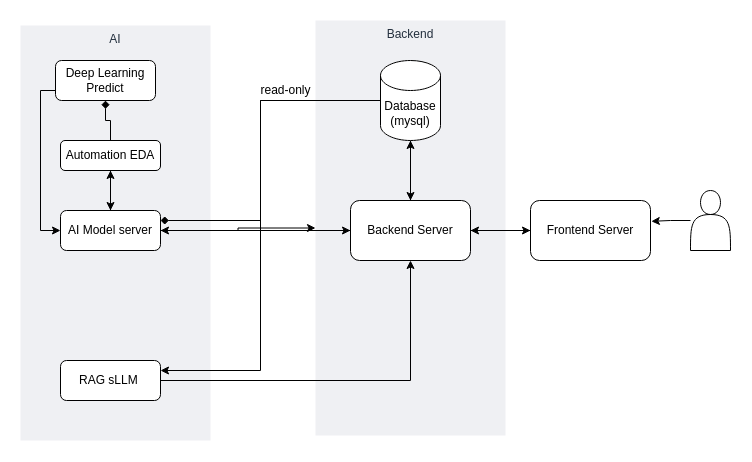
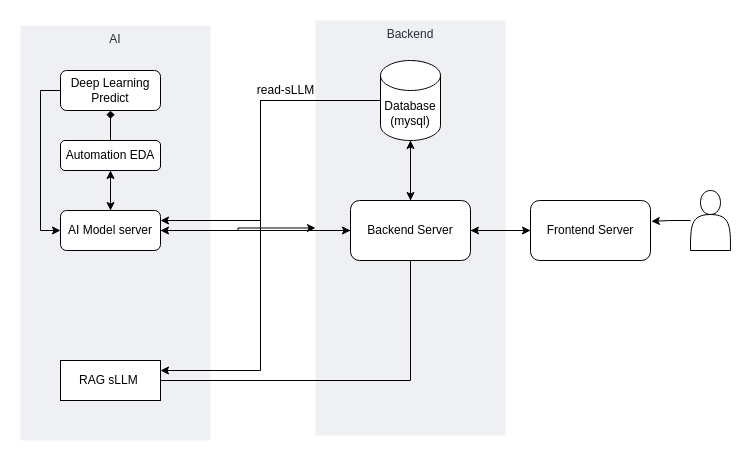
  <mxCell id="0" />
  <mxCell id="1" parent="0" />
  <mxCell id="2" value="Backend" style="fillColor=#EFF0F3;strokeColor=none;dashed=0;verticalAlign=top;fontStyle=0;fontColor=#232F3D;whiteSpace=wrap;html=1;" vertex="1" parent="1"><mxGeometry x="315" y="20" width="190" height="415" as="geometry" /></mxCell>
  <mxCell id="3" value="AI" style="fillColor=#EFF0F3;strokeColor=none;dashed=0;verticalAlign=top;fontStyle=0;fontColor=#232F3D;whiteSpace=wrap;html=1;" vertex="1" parent="1"><mxGeometry x="20" y="25" width="190" height="415" as="geometry" /></mxCell>
  <mxCell id="4" style="edgeStyle=orthogonalEdgeStyle;rounded=0;orthogonalLoop=1;jettySize=auto;html=1;entryX=1;entryY=0.5;entryDx=0;entryDy=0;" edge="1" parent="1" source="6" target="18"><mxGeometry relative="1" as="geometry" /></mxCell>
  <mxCell id="5" style="edgeStyle=orthogonalEdgeStyle;rounded=0;orthogonalLoop=1;jettySize=auto;html=1;entryX=0;entryY=0.5;entryDx=0;entryDy=0;" edge="1" parent="1" source="6" target="24"><mxGeometry relative="1" as="geometry" /></mxCell>
  <mxCell id="6" value="Backend Server" style="rounded=1;whiteSpace=wrap;html=1;" vertex="1" parent="1"><mxGeometry x="350" y="200" width="120" height="60" as="geometry" /></mxCell>
  <mxCell id="7" style="edgeStyle=orthogonalEdgeStyle;rounded=0;orthogonalLoop=1;jettySize=auto;html=1;" edge="1" parent="1" source="10" target="6"><mxGeometry relative="1" as="geometry" /></mxCell>
- <mxCell id="8" style="edgeStyle=orthogonalEdgeStyle;rounded=0;orthogonalLoop=1;jettySize=auto;html=1;entryX=1;entryY=0.25;entryDx=0;entryDy=0;endArrow=diamond;" edge="1" parent="1" source="10" target="18"><mxGeometry relative="1" as="geometry"><Array as="points"><mxPoint x="260" y="100" /><mxPoint x="260" y="220" /></Array></mxGeometry></mxCell>
+ <mxCell id="8" style="edgeStyle=orthogonalEdgeStyle;rounded=0;orthogonalLoop=1;jettySize=auto;html=1;entryX=1;entryY=0.25;entryDx=0;entryDy=0;" edge="1" parent="1" source="10" target="18"><mxGeometry relative="1" as="geometry"><Array as="points"><mxPoint x="260" y="100" /><mxPoint x="260" y="220" /></Array></mxGeometry></mxCell>
  <mxCell id="9" style="edgeStyle=orthogonalEdgeStyle;rounded=0;orthogonalLoop=1;jettySize=auto;html=1;entryX=1;entryY=0.25;entryDx=0;entryDy=0;" edge="1" parent="1" source="10" target="12"><mxGeometry relative="1" as="geometry"><Array as="points"><mxPoint x="260" y="100" /><mxPoint x="260" y="370" /></Array></mxGeometry></mxCell>
  <mxCell id="10" value="Database&lt;div&gt;(mysql)&lt;/div&gt;" style="shape=cylinder3;whiteSpace=wrap;html=1;boundedLbl=1;backgroundOutline=1;size=15;" vertex="1" parent="1"><mxGeometry x="380" y="60" width="60" height="80" as="geometry" /></mxCell>
- <mxCell id="11" style="edgeStyle=orthogonalEdgeStyle;rounded=0;orthogonalLoop=1;jettySize=auto;html=1;entryX=0.5;entryY=1;entryDx=0;entryDy=0;" edge="1" parent="1" source="12" target="6"><mxGeometry relative="1" as="geometry" /></mxCell>
- <mxCell id="12" value="RAG sLLM&amp;nbsp;" style="rounded=1;whiteSpace=wrap;html=1;" vertex="1" parent="1"><mxGeometry x="60" y="360" width="100" height="40" as="geometry" /></mxCell>
+ <mxCell id="11" style="edgeStyle=orthogonalEdgeStyle;rounded=0;orthogonalLoop=1;jettySize=auto;html=1;entryX=0.5;entryY=1;entryDx=0;entryDy=0;endArrow=none;" edge="1" parent="1" source="12" target="6"><mxGeometry relative="1" as="geometry" /></mxCell>
+ <mxCell id="12" value="RAG sLLM&amp;nbsp;" style="whiteSpace=wrap;html=1;rounded=0;" vertex="1" parent="1"><mxGeometry x="60" y="360" width="100" height="40" as="geometry" /></mxCell>
  <mxCell id="13" style="edgeStyle=orthogonalEdgeStyle;rounded=0;orthogonalLoop=1;jettySize=auto;html=1;entryX=0;entryY=0.5;entryDx=0;entryDy=0;" edge="1" parent="1" source="14" target="18"><mxGeometry relative="1" as="geometry"><Array as="points"><mxPoint x="40" y="90" /><mxPoint x="40" y="230" /></Array></mxGeometry></mxCell>
- <mxCell id="14" value="&lt;div&gt;&lt;br&gt;&lt;/div&gt;Deep Learning Predict&lt;div&gt;&lt;br&gt;&lt;/div&gt;" style="rounded=1;whiteSpace=wrap;html=1;" vertex="1" parent="1"><mxGeometry x="55" y="60" width="100" height="40" as="geometry" /></mxCell>
+ <mxCell id="14" value="&lt;div&gt;&lt;br&gt;&lt;/div&gt;Deep Learning Predict&lt;div&gt;&lt;br&gt;&lt;/div&gt;" style="rounded=1;whiteSpace=wrap;html=1;" vertex="1" parent="1"><mxGeometry x="60" y="70" width="100" height="40" as="geometry" /></mxCell>
  <mxCell id="15" style="edgeStyle=orthogonalEdgeStyle;rounded=0;orthogonalLoop=1;jettySize=auto;html=1;" edge="1" parent="1" source="18" target="2"><mxGeometry relative="1" as="geometry" /></mxCell>
  <mxCell id="16" style="edgeStyle=orthogonalEdgeStyle;rounded=0;orthogonalLoop=1;jettySize=auto;html=1;entryX=0.5;entryY=1;entryDx=0;entryDy=0;" edge="1" parent="1" source="18" target="22"><mxGeometry relative="1" as="geometry" /></mxCell>
  <mxCell id="17" style="edgeStyle=orthogonalEdgeStyle;rounded=0;orthogonalLoop=1;jettySize=auto;html=1;" edge="1" parent="1" source="18" target="6"><mxGeometry relative="1" as="geometry" /></mxCell>
  <mxCell id="18" value="AI Model server" style="rounded=1;whiteSpace=wrap;html=1;" vertex="1" parent="1"><mxGeometry x="60" y="210" width="100" height="40" as="geometry" /></mxCell>
  <mxCell id="19" style="edgeStyle=orthogonalEdgeStyle;rounded=0;orthogonalLoop=1;jettySize=auto;html=1;entryX=0.5;entryY=1;entryDx=0;entryDy=0;entryPerimeter=0;" edge="1" parent="1" source="6" target="10"><mxGeometry relative="1" as="geometry" /></mxCell>
  <mxCell id="20" style="edgeStyle=orthogonalEdgeStyle;rounded=0;orthogonalLoop=1;jettySize=auto;html=1;entryX=0.5;entryY=1;entryDx=0;entryDy=0;endArrow=diamond;" edge="1" parent="1" source="22" target="14"><mxGeometry relative="1" as="geometry" /></mxCell>
  <mxCell id="21" style="edgeStyle=orthogonalEdgeStyle;rounded=0;orthogonalLoop=1;jettySize=auto;html=1;" edge="1" parent="1" source="22" target="18"><mxGeometry relative="1" as="geometry" /></mxCell>
  <mxCell id="22" value="Automation EDA" style="rounded=1;whiteSpace=wrap;html=1;" vertex="1" parent="1"><mxGeometry x="60" y="140" width="100" height="30" as="geometry" /></mxCell>
  <mxCell id="23" style="edgeStyle=orthogonalEdgeStyle;rounded=0;orthogonalLoop=1;jettySize=auto;html=1;entryX=1;entryY=0.5;entryDx=0;entryDy=0;" edge="1" parent="1" source="24" target="6"><mxGeometry relative="1" as="geometry" /></mxCell>
  <mxCell id="24" value="Frontend Server" style="rounded=1;whiteSpace=wrap;html=1;" vertex="1" parent="1"><mxGeometry x="530" y="200" width="120" height="60" as="geometry" /></mxCell>
  <mxCell id="25" value="" style="shape=actor;whiteSpace=wrap;html=1;" vertex="1" parent="1"><mxGeometry x="690" y="190" width="40" height="60" as="geometry" /></mxCell>
  <mxCell id="26" style="edgeStyle=orthogonalEdgeStyle;rounded=0;orthogonalLoop=1;jettySize=auto;html=1;entryX=1.007;entryY=0.347;entryDx=0;entryDy=0;entryPerimeter=0;" edge="1" parent="1" source="25" target="24"><mxGeometry relative="1" as="geometry" /></mxCell>
- <mxCell id="27" value="read-only" style="text;html=1;align=center;verticalAlign=middle;resizable=0;points=[];autosize=1;strokeColor=none;fillColor=none;" vertex="1" parent="1"><mxGeometry x="250" y="75" width="70" height="30" as="geometry" /></mxCell>
+ <mxCell id="27" value="read-sLLM" style="text;html=1;align=center;verticalAlign=middle;resizable=0;points=[];autosize=1;strokeColor=none;fillColor=none;" vertex="1" parent="1"><mxGeometry x="250" y="75" width="70" height="30" as="geometry" /></mxCell>
